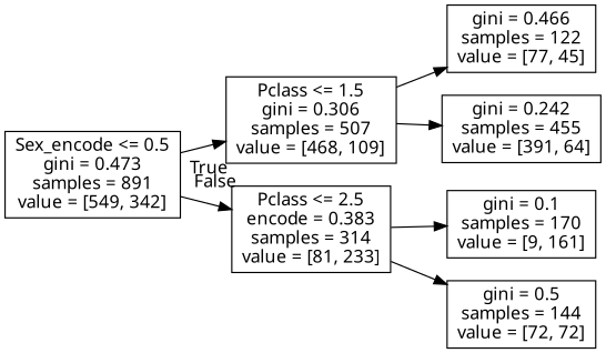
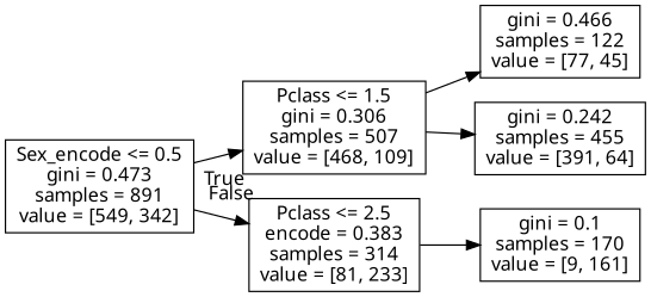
  digraph {
    fontname="Noto Sans"
    rankdir=LR
    node [fontname="Noto Sans" shape=box]
    edge [fontname="Noto Sans"]
    n1 [label="Sex_encode <= 0.5\ngini = 0.473\nsamples = 891\nvalue = [549, 342]"]
    n2 [label="Pclass <= 1.5\ngini = 0.306\nsamples = 507\nvalue = [468, 109]"]
    n3 [label="Pclass <= 2.5\nencode = 0.383\nsamples = 314\nvalue = [81, 233]"]
    n4 [label="gini = 0.466\nsamples = 122\nvalue = [77, 45]"]
    n5 [label="gini = 0.242\nsamples = 455\nvalue = [391, 64]"]
    n6 [label="gini = 0.1\nsamples = 170\nvalue = [9, 161]"]
-   n7 [label="gini = 0.5\nsamples = 144\nvalue = [72, 72]"]
    n1 -> n2 [headlabel=True labelangle=45 labeldistance=2.5]
    n1 -> n3 [headlabel=False labelangle=-45 labeldistance=2.5]
    n2 -> n4
    n2 -> n5
    n3 -> n6
-   n3 -> n7
  }
